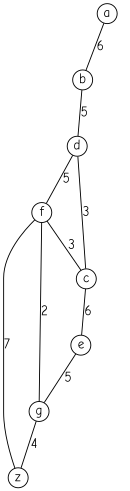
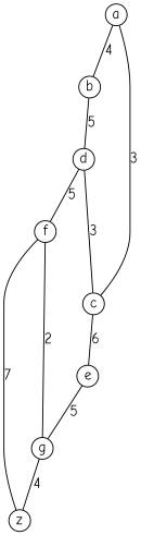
  graph {
    fontname="Comic Neue"
    node [fixedsize=true fontname="Comic Neue" shape=circle]
    edge [fontname="Comic Neue"]
    a [height=.3 width=.3]
    b [height=.3 width=.3]
    c [height=.3 width=.3]
    d [height=.3 width=.3]
    e [height=.3 width=.3]
    f [height=.3 width=.3]
    g [height=.3 width=.3]
    z [height=.3 width=.3]
-   a -- b [label=6]
-   f -- c [label=3]
+   a -- b [label=4]
+   a -- c [label=3]
    b -- d [label=5]
    c -- d [label=3]
    c -- e [label=6]
    d -- f [label=5]
    e -- g [label=5]
    f -- g [label=2]
    f -- z [label=7]
    g -- z [label=4]
  }
